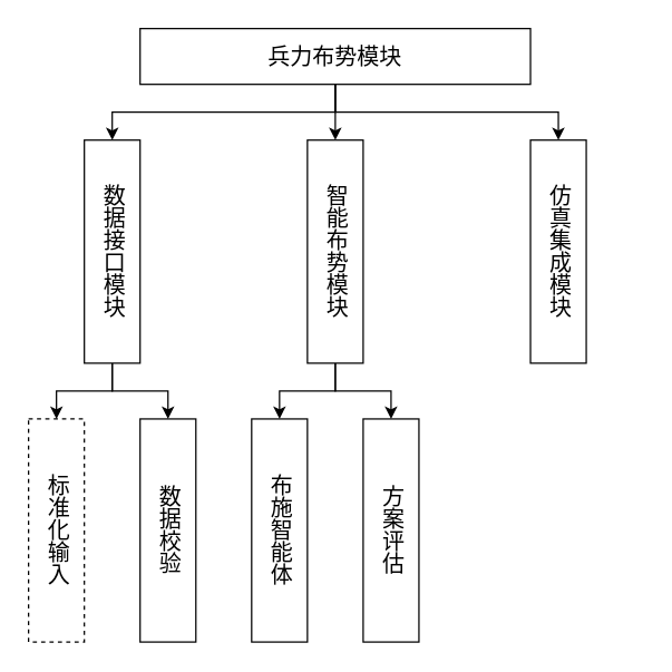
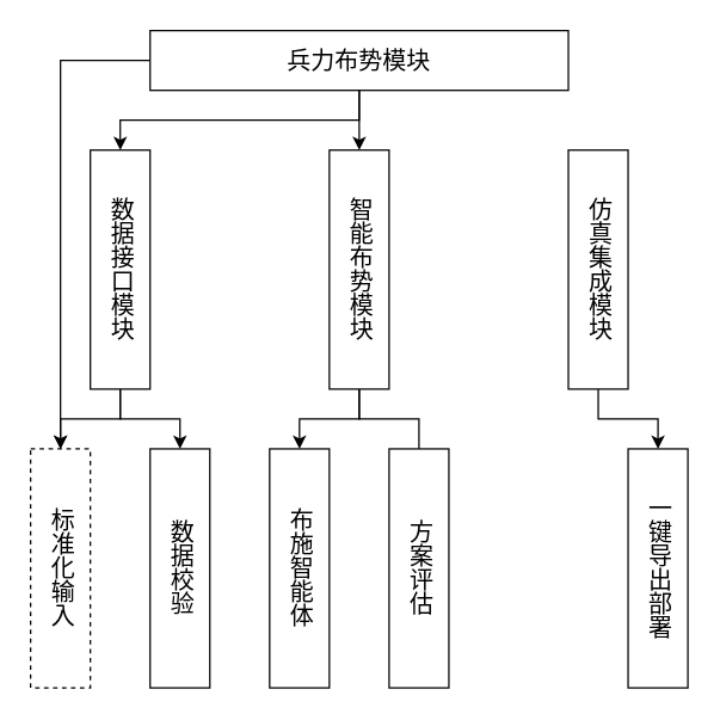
  <mxCell id="0" />
  <mxCell id="1" parent="0" />
  <mxCell id="2" style="edgeStyle=orthogonalEdgeStyle;rounded=0;orthogonalLoop=1;jettySize=auto;html=1;entryX=0.5;entryY=0;entryDx=0;entryDy=0;" edge="1" parent="1" source="5" target="8"><mxGeometry relative="1" as="geometry"><Array as="points"><mxPoint x="240" y="80" /><mxPoint x="80" y="80" /></Array></mxGeometry></mxCell>
  <mxCell id="3" style="edgeStyle=orthogonalEdgeStyle;rounded=0;orthogonalLoop=1;jettySize=auto;html=1;entryX=0.5;entryY=0;entryDx=0;entryDy=0;" edge="1" parent="1" source="5" target="11"><mxGeometry relative="1" as="geometry" /></mxCell>
- <mxCell id="4" style="edgeStyle=orthogonalEdgeStyle;rounded=0;orthogonalLoop=1;jettySize=auto;html=1;entryX=0.5;entryY=0;entryDx=0;entryDy=0;" edge="1" parent="1" source="5" target="13"><mxGeometry relative="1" as="geometry" /></mxCell>
+ <mxCell id="4" style="edgeStyle=orthogonalEdgeStyle;rounded=0;orthogonalLoop=1;jettySize=auto;html=1;" edge="1" parent="1" source="5" target="14"><mxGeometry relative="1" as="geometry" /></mxCell>
  <mxCell id="5" value="兵力布势模块" style="rounded=0;whiteSpace=wrap;html=1;fontSize=16;" vertex="1" parent="1"><mxGeometry x="100" y="20" width="280" height="40" as="geometry" /></mxCell>
  <mxCell id="6" style="edgeStyle=orthogonalEdgeStyle;rounded=0;orthogonalLoop=1;jettySize=auto;html=1;entryX=0.5;entryY=0;entryDx=0;entryDy=0;" edge="1" parent="1" source="8" target="14"><mxGeometry relative="1" as="geometry" /></mxCell>
  <mxCell id="7" style="edgeStyle=orthogonalEdgeStyle;rounded=0;orthogonalLoop=1;jettySize=auto;html=1;entryX=0.5;entryY=0;entryDx=0;entryDy=0;" edge="1" parent="1" source="8" target="15"><mxGeometry relative="1" as="geometry" /></mxCell>
  <mxCell id="8" value="数据接口模块" style="rounded=0;whiteSpace=wrap;html=1;textDirection=vertical-lr;fontSize=16;" vertex="1" parent="1"><mxGeometry x="60" y="100" width="40" height="160" as="geometry" /></mxCell>
  <mxCell id="9" style="edgeStyle=orthogonalEdgeStyle;rounded=0;orthogonalLoop=1;jettySize=auto;html=1;entryX=0.5;entryY=0;entryDx=0;entryDy=0;" edge="1" parent="1" source="11" target="16"><mxGeometry relative="1" as="geometry" /></mxCell>
- <mxCell id="10" style="edgeStyle=orthogonalEdgeStyle;rounded=0;orthogonalLoop=1;jettySize=auto;html=1;entryX=0.5;entryY=0;entryDx=0;entryDy=0;" edge="1" parent="1" source="11" target="17"><mxGeometry relative="1" as="geometry" /></mxCell>
+ <mxCell id="10" style="edgeStyle=orthogonalEdgeStyle;rounded=0;orthogonalLoop=1;jettySize=auto;html=1;entryX=0.5;entryY=0;entryDx=0;entryDy=0;endArrow=none;" edge="1" parent="1" source="11" target="17"><mxGeometry relative="1" as="geometry" /></mxCell>
  <mxCell id="11" value="智能布势模块" style="rounded=0;whiteSpace=wrap;html=1;textDirection=vertical-lr;fontSize=16;" vertex="1" parent="1"><mxGeometry x="220" y="100" width="40" height="160" as="geometry" /></mxCell>
+ <mxCell id="12" style="edgeStyle=orthogonalEdgeStyle;rounded=0;orthogonalLoop=1;jettySize=auto;html=1;entryX=0.5;entryY=0;entryDx=0;entryDy=0;" edge="1" parent="1" source="13" target="18"><mxGeometry relative="1" as="geometry" /></mxCell>
  <mxCell id="13" value="仿真集成模块" style="rounded=0;whiteSpace=wrap;html=1;textDirection=vertical-lr;fontSize=16;" vertex="1" parent="1"><mxGeometry x="380" y="100" width="40" height="160" as="geometry" /></mxCell>
  <mxCell id="14" value="标准化输入" style="rounded=0;whiteSpace=wrap;html=1;textDirection=vertical-lr;fontSize=16;dashed=1;" vertex="1" parent="1"><mxGeometry x="20" y="300" width="40" height="160" as="geometry" /></mxCell>
  <mxCell id="15" value="数据校验" style="rounded=0;whiteSpace=wrap;html=1;textDirection=vertical-lr;fontSize=16;" vertex="1" parent="1"><mxGeometry x="100" y="300" width="40" height="160" as="geometry" /></mxCell>
  <mxCell id="16" value="布施智能体" style="rounded=0;whiteSpace=wrap;html=1;textDirection=vertical-lr;fontSize=16;" vertex="1" parent="1"><mxGeometry x="180" y="300" width="40" height="160" as="geometry" /></mxCell>
  <mxCell id="17" value="方案评估" style="rounded=0;whiteSpace=wrap;html=1;textDirection=vertical-lr;fontSize=16;" vertex="1" parent="1"><mxGeometry x="260" y="300" width="40" height="160" as="geometry" /></mxCell>
+ <mxCell id="18" value="一键导出部署" style="rounded=0;whiteSpace=wrap;html=1;textDirection=vertical-lr;fontSize=16;" vertex="1" parent="1"><mxGeometry x="420" y="300" width="40" height="160" as="geometry" /></mxCell>
